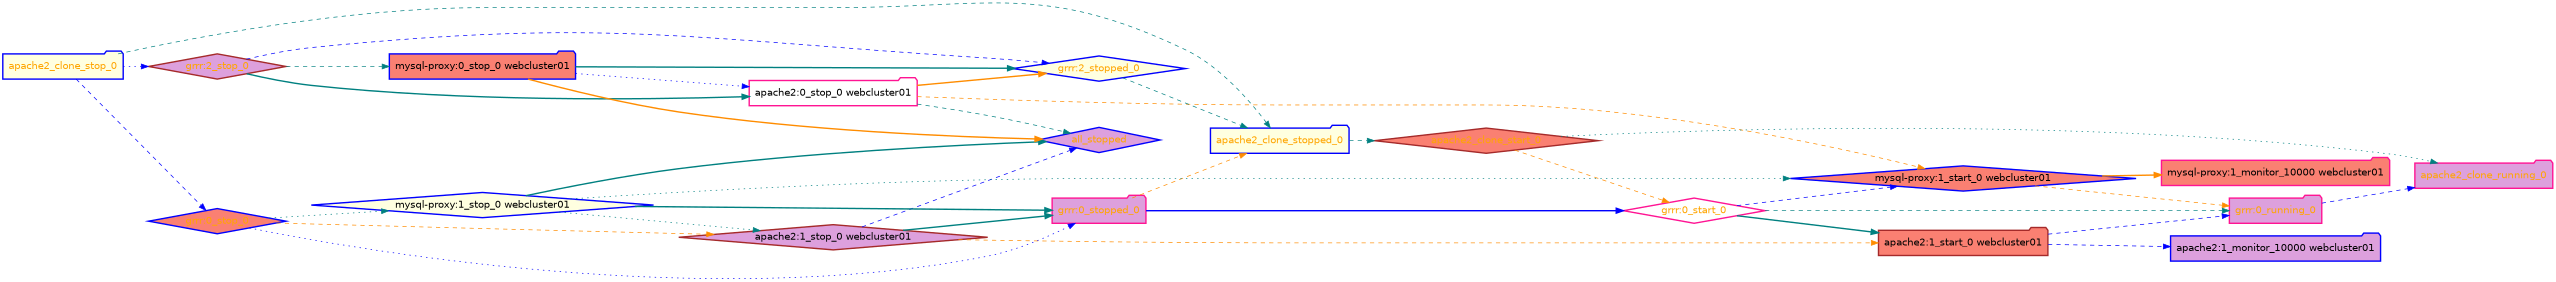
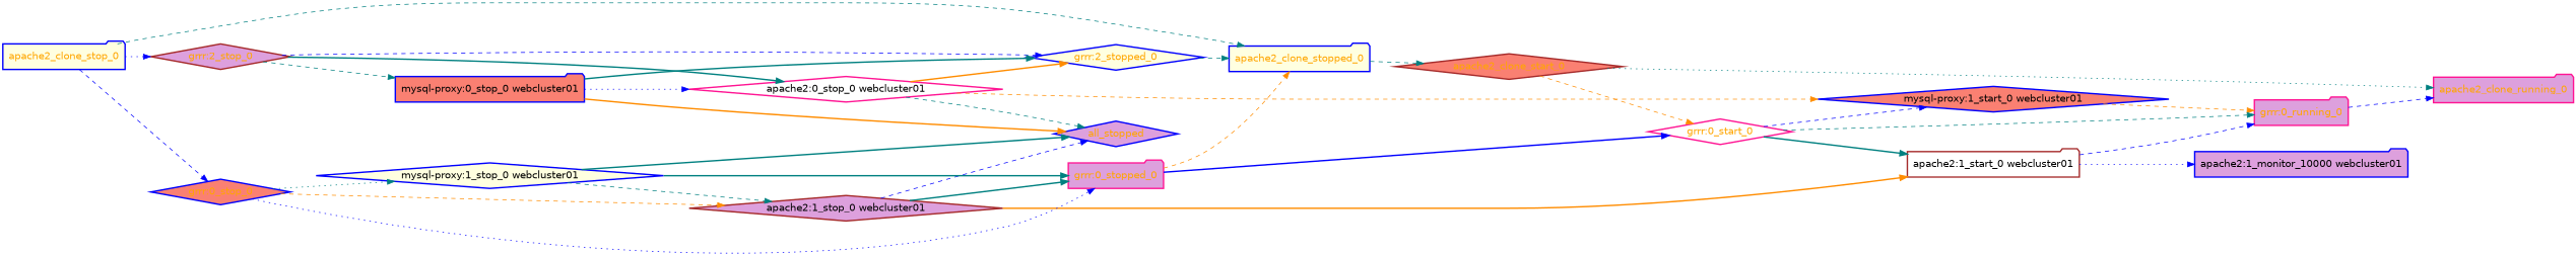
  digraph {
    fontname="DejaVu Sans"
    rankdir=LR
    node [color=blue fillcolor=plum fontcolor=orange fontname="DejaVu Sans" shape=diamond style="bold,filled"]
    edge [color=teal fontname="DejaVu Sans" style=dashed]
-   "apache2:0_stop_0 webcluster01" [color=deeppink fillcolor=white fontcolor=black shape=folder]
+   "apache2:0_stop_0 webcluster01" [color=deeppink fillcolor=white fontcolor=black]
    all_stopped
    "grrr:2_stopped_0" [fillcolor=lightyellow]
    "mysql-proxy:1_start_0 webcluster01" [fillcolor=salmon fontcolor=black]
    apache2_clone_stopped_0 [fillcolor=lightyellow shape=folder]
    apache2_clone_start_0 [color=brown fillcolor=salmon]
    "apache2:1_monitor_10000 webcluster01" [fontcolor=black shape=folder]
-   "apache2:1_start_0 webcluster01" [color=brown fillcolor=salmon fontcolor=black shape=folder]
+   "apache2:1_start_0 webcluster01" [color=brown fillcolor=white fontcolor=black shape=folder]
    "grrr:0_running_0" [color=deeppink shape=folder]
    apache2_clone_running_0 [color=deeppink shape=folder]
-   "mysql-proxy:1_monitor_10000 webcluster01" [color=deeppink fillcolor=salmon fontcolor=black shape=folder]
    "apache2:1_stop_0 webcluster01" [color=brown fontcolor=black]
    "grrr:0_stopped_0" [color=deeppink shape=folder]
    "grrr:0_start_0" [color=deeppink fillcolor=white]
    apache2_clone_stop_0 [fillcolor=lightyellow shape=folder]
    "grrr:0_stop_0" [fillcolor=salmon]
    "grrr:2_stop_0" [color=brown]
    "mysql-proxy:1_stop_0 webcluster01" [fillcolor=lightyellow fontcolor=black]
    "mysql-proxy:0_stop_0 webcluster01" [fillcolor=salmon fontcolor=black shape=folder]
    "apache2:0_stop_0 webcluster01" -> all_stopped
    "apache2:0_stop_0 webcluster01" -> "grrr:2_stopped_0" [color=darkorange style=bold]
    "apache2:0_stop_0 webcluster01" -> "mysql-proxy:1_start_0 webcluster01" [color=darkorange]
    "grrr:2_stopped_0" -> apache2_clone_stopped_0
    "mysql-proxy:1_start_0 webcluster01" -> "grrr:0_running_0" [color=darkorange]
-   "mysql-proxy:1_start_0 webcluster01" -> "mysql-proxy:1_monitor_10000 webcluster01" [color=darkorange style=bold]
    apache2_clone_stopped_0 -> apache2_clone_start_0
    apache2_clone_start_0 -> apache2_clone_running_0 [style=dotted]
    apache2_clone_start_0 -> "grrr:0_start_0" [color=darkorange]
-   "apache2:1_start_0 webcluster01" -> "apache2:1_monitor_10000 webcluster01" [color=blue]
+   "apache2:1_start_0 webcluster01" -> "apache2:1_monitor_10000 webcluster01" [color=blue style=dotted]
    "apache2:1_start_0 webcluster01" -> "grrr:0_running_0" [color=blue]
    "grrr:0_running_0" -> apache2_clone_running_0 [color=blue]
    "apache2:1_stop_0 webcluster01" -> all_stopped [color=blue]
-   "apache2:1_stop_0 webcluster01" -> "apache2:1_start_0 webcluster01" [color=darkorange]
+   "apache2:1_stop_0 webcluster01" -> "apache2:1_start_0 webcluster01" [color=darkorange style=bold]
    "apache2:1_stop_0 webcluster01" -> "grrr:0_stopped_0" [style=bold]
    "grrr:0_stopped_0" -> apache2_clone_stopped_0 [color=darkorange]
    "grrr:0_stopped_0" -> "grrr:0_start_0" [color=blue style=bold]
    "grrr:0_start_0" -> "mysql-proxy:1_start_0 webcluster01" [color=blue]
    "grrr:0_start_0" -> "apache2:1_start_0 webcluster01" [style=bold]
    "grrr:0_start_0" -> "grrr:0_running_0"
    apache2_clone_stop_0 -> apache2_clone_stopped_0
    apache2_clone_stop_0 -> "grrr:0_stop_0" [color=blue]
    apache2_clone_stop_0 -> "grrr:2_stop_0" [color=blue style=dotted]
    "grrr:0_stop_0" -> "apache2:1_stop_0 webcluster01" [color=darkorange]
    "grrr:0_stop_0" -> "grrr:0_stopped_0" [color=blue style=dotted]
    "grrr:0_stop_0" -> "mysql-proxy:1_stop_0 webcluster01" [style=dotted]
    "grrr:2_stop_0" -> "apache2:0_stop_0 webcluster01" [style=bold]
    "grrr:2_stop_0" -> "grrr:2_stopped_0" [color=blue]
    "grrr:2_stop_0" -> "mysql-proxy:0_stop_0 webcluster01"
    "mysql-proxy:1_stop_0 webcluster01" -> all_stopped [style=bold]
-   "mysql-proxy:1_stop_0 webcluster01" -> "mysql-proxy:1_start_0 webcluster01" [style=dotted]
-   "mysql-proxy:1_stop_0 webcluster01" -> "apache2:1_stop_0 webcluster01" [style=dotted]
+   "mysql-proxy:1_stop_0 webcluster01" -> "apache2:1_stop_0 webcluster01"
    "mysql-proxy:1_stop_0 webcluster01" -> "grrr:0_stopped_0" [style=bold]
    "mysql-proxy:0_stop_0 webcluster01" -> "apache2:0_stop_0 webcluster01" [color=blue style=dotted]
    "mysql-proxy:0_stop_0 webcluster01" -> all_stopped [color=darkorange style=bold]
    "mysql-proxy:0_stop_0 webcluster01" -> "grrr:2_stopped_0" [style=bold]
  }
